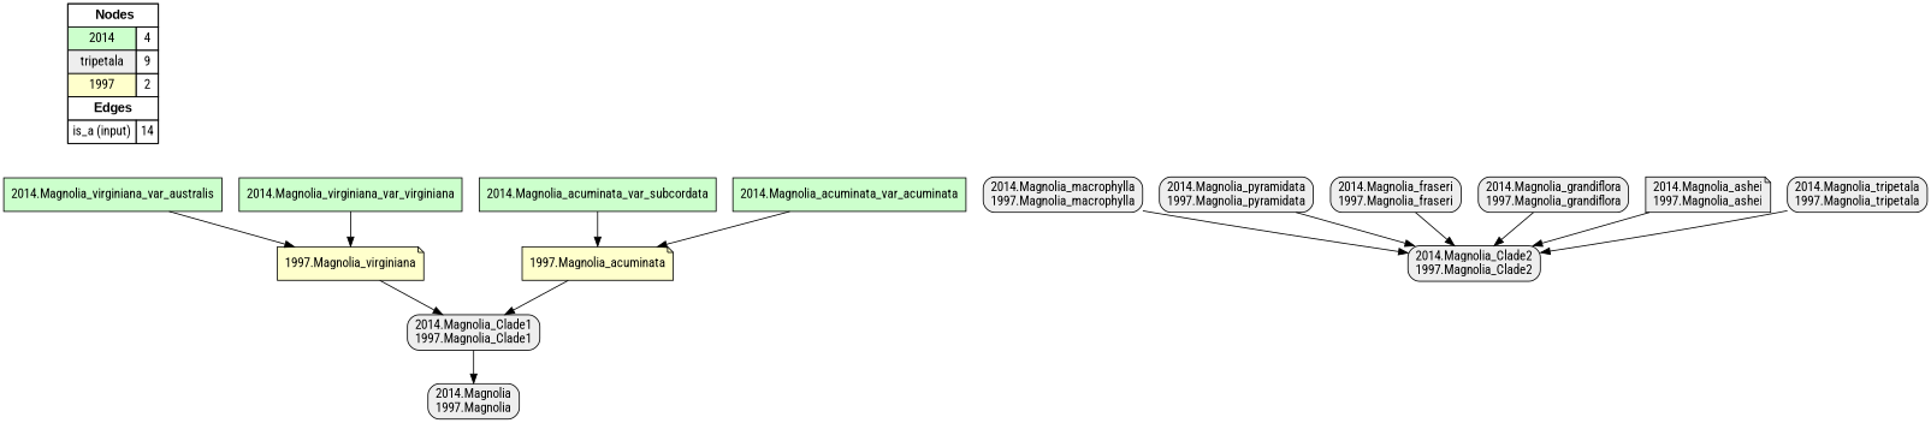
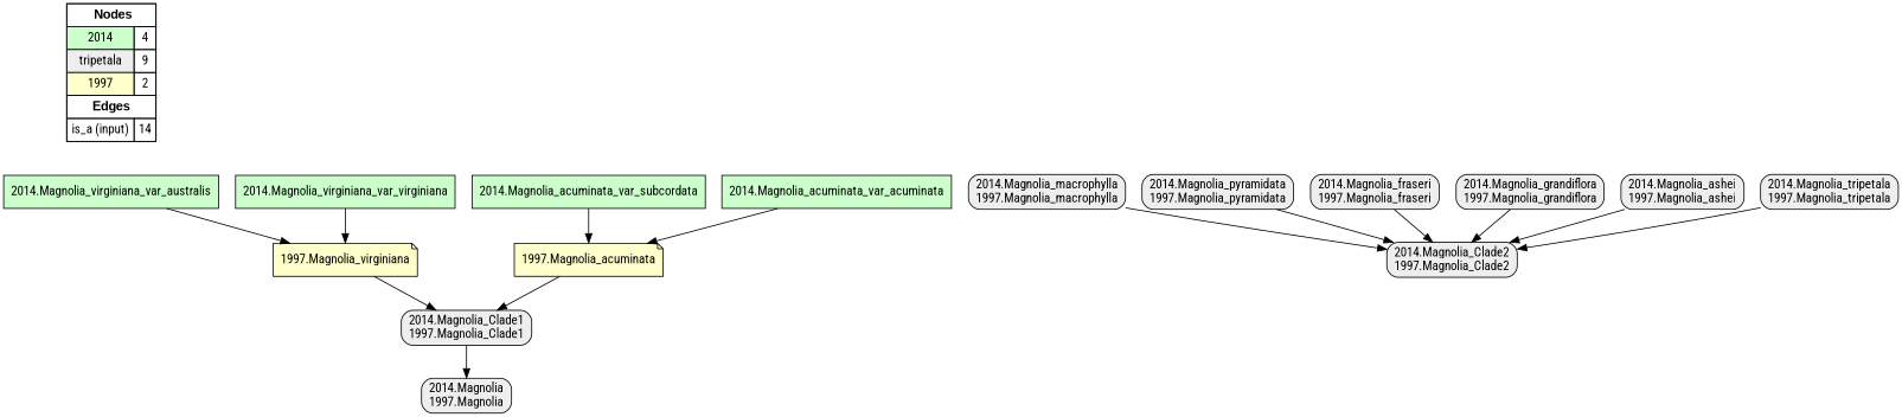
  digraph {
    fontname="Roboto Condensed"
    rankdir=TB
    node [fillcolor="#EEEEEE" fontname="Roboto Condensed" shape=box style="filled,rounded"]
    edge [arrowhead=normal color="#000000" constraint=true fontname="Roboto Condensed" penwidth=1 style=solid]
    n1 [fillcolor=white label=<   <TABLE BORDER="0" CELLBORDER="1" CELLSPACING="0" CELLPADDING="4">  <TR> <TD COLSPAN="2"><font face="Arial Black"> Nodes</font></TD> </TR>  <TR>   <TD bgcolor="#CCFFCC" fontname="helvetica">2014</TD>   <TD>4</TD>   </TR>  <TR>   <TD bgcolor="#EEEEEE" fontname="helvetica">tripetala</TD>   <TD>9</TD>   </TR>  <TR>   <TD bgcolor="#FFFFCC" fontname="helvetica">1997</TD>   <TD>2</TD>   </TR>  <TR> <TD COLSPAN="2"><font face = "Arial Black"> Edges </font></TD> </TR>  <TR>   <TD><font color ="#000000">is_a (input)</font></TD><TD>14</TD> </TR> </TABLE>   > margin=0 style=filled]
    "2014.Magnolia_virginiana_var_australis" [fillcolor="#CCFFCC" style=filled]
    "1997.Magnolia_virginiana" [fillcolor="#FFFFCC" shape=note style=filled]
    "2014.Magnolia_Clade1\n1997.Magnolia_Clade1"
    "2014.Magnolia_acuminata_var_subcordata" [fillcolor="#CCFFCC" style=filled]
    "1997.Magnolia_acuminata" [fillcolor="#FFFFCC" shape=note style=filled]
    "2014.Magnolia_acuminata_var_acuminata" [fillcolor="#CCFFCC" style=filled]
    "2014.Magnolia_virginiana_var_virginiana" [fillcolor="#CCFFCC" style=filled]
    "2014.Magnolia\n1997.Magnolia"
    "2014.Magnolia_macrophylla\n1997.Magnolia_macrophylla"
    "2014.Magnolia_Clade2\n1997.Magnolia_Clade2"
    "2014.Magnolia_pyramidata\n1997.Magnolia_pyramidata"
    "2014.Magnolia_fraseri\n1997.Magnolia_fraseri"
    "2014.Magnolia_grandiflora\n1997.Magnolia_grandiflora"
-   "2014.Magnolia_ashei\n1997.Magnolia_ashei" [shape=note]
+   "2014.Magnolia_ashei\n1997.Magnolia_ashei"
    "2014.Magnolia_tripetala\n1997.Magnolia_tripetala"
    subgraph sub_1 {
      rank=source
      n1
    }
    "2014.Magnolia_virginiana_var_australis" -> "1997.Magnolia_virginiana"
    "1997.Magnolia_virginiana" -> "2014.Magnolia_Clade1\n1997.Magnolia_Clade1"
    "2014.Magnolia_Clade1\n1997.Magnolia_Clade1" -> "2014.Magnolia\n1997.Magnolia"
    "2014.Magnolia_acuminata_var_subcordata" -> "1997.Magnolia_acuminata"
    "1997.Magnolia_acuminata" -> "2014.Magnolia_Clade1\n1997.Magnolia_Clade1"
    "2014.Magnolia_acuminata_var_acuminata" -> "1997.Magnolia_acuminata"
    "2014.Magnolia_virginiana_var_virginiana" -> "1997.Magnolia_virginiana"
    "2014.Magnolia_macrophylla\n1997.Magnolia_macrophylla" -> "2014.Magnolia_Clade2\n1997.Magnolia_Clade2"
    "2014.Magnolia_pyramidata\n1997.Magnolia_pyramidata" -> "2014.Magnolia_Clade2\n1997.Magnolia_Clade2"
    "2014.Magnolia_fraseri\n1997.Magnolia_fraseri" -> "2014.Magnolia_Clade2\n1997.Magnolia_Clade2"
    "2014.Magnolia_grandiflora\n1997.Magnolia_grandiflora" -> "2014.Magnolia_Clade2\n1997.Magnolia_Clade2"
    "2014.Magnolia_ashei\n1997.Magnolia_ashei" -> "2014.Magnolia_Clade2\n1997.Magnolia_Clade2"
    "2014.Magnolia_tripetala\n1997.Magnolia_tripetala" -> "2014.Magnolia_Clade2\n1997.Magnolia_Clade2"
  }
